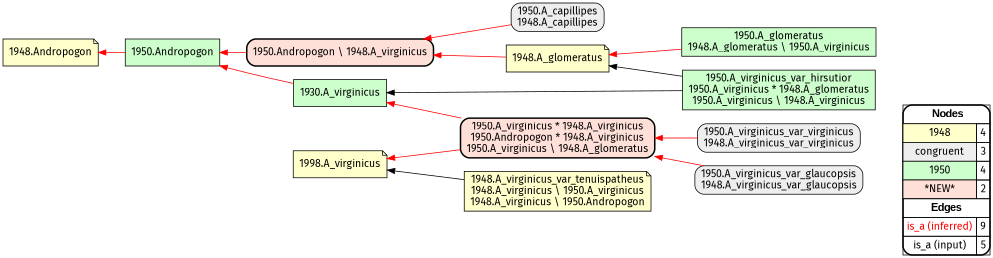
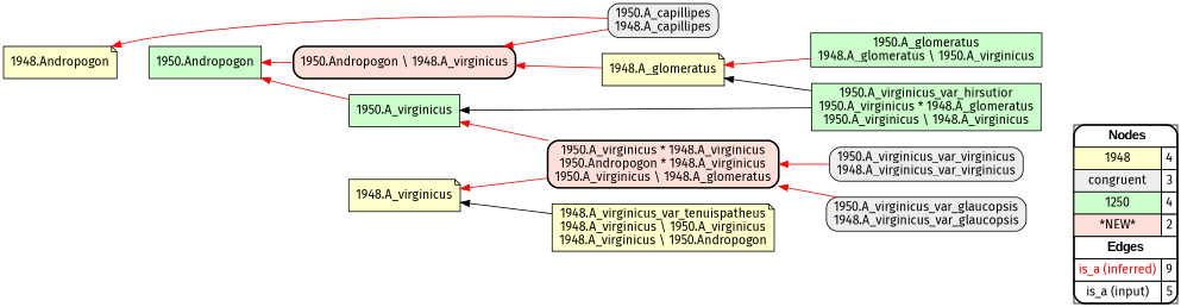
  digraph {
    fontname="Fira Sans"
    rankdir=RL
    node [fillcolor="#FFFFCC" fontname="Fira Sans" shape=box style=filled]
    edge [arrowhead=normal color="#FF0000" constraint=true fontname="Fira Sans" penwidth=1 style=solid]
-   n1 [fillcolor=white label=<   <TABLE BORDER="0" CELLBORDER="1" CELLSPACING="0" CELLPADDING="4">  <TR> <TD COLSPAN="2"><font face="Arial Black"> Nodes</font></TD> </TR>  <TR>   <TD bgcolor="#FFFFCC" fontname="helvetica">1948</TD>   <TD>4</TD>   </TR>  <TR>   <TD bgcolor="#EEEEEE" fontname="helvetica">congruent</TD>   <TD>3</TD>   </TR>  <TR>   <TD bgcolor="#CCFFCC" fontname="helvetica">1950</TD>   <TD>4</TD>   </TR>  <TR>   <TD bgcolor="#FFE0D8" fontname="helvetica">*NEW*</TD>   <TD>2</TD>   </TR>  <TR> <TD COLSPAN="2"><font face = "Arial Black"> Edges </font></TD> </TR>  <TR>   <TD><font color ="#FF0000">is_a (inferred)</font></TD><TD>9</TD> </TR> <TR>   <TD><font color ="#000000">is_a (input)</font></TD><TD>5</TD> </TR> </TABLE>   > margin=0 style="filled,rounded,bold"]
+   n1 [fillcolor=white label=<   <TABLE BORDER="0" CELLBORDER="1" CELLSPACING="0" CELLPADDING="4">  <TR> <TD COLSPAN="2"><font face="Arial Black"> Nodes</font></TD> </TR>  <TR>   <TD bgcolor="#FFFFCC" fontname="helvetica">1948</TD>   <TD>4</TD>   </TR>  <TR>   <TD bgcolor="#EEEEEE" fontname="helvetica">congruent</TD>   <TD>3</TD>   </TR>  <TR>   <TD bgcolor="#CCFFCC" fontname="helvetica">1250</TD>   <TD>4</TD>   </TR>  <TR>   <TD bgcolor="#FFE0D8" fontname="helvetica">*NEW*</TD>   <TD>2</TD>   </TR>  <TR> <TD COLSPAN="2"><font face = "Arial Black"> Edges </font></TD> </TR>  <TR>   <TD><font color ="#FF0000">is_a (inferred)</font></TD><TD>9</TD> </TR> <TR>   <TD><font color ="#000000">is_a (input)</font></TD><TD>5</TD> </TR> </TABLE>   > margin=0 style="filled,rounded,bold"]
    "1948.Andropogon" [shape=note]
    "1948.A_glomeratus" [shape=note]
    "1950.Andropogon \\ 1948.A_virginicus" [fillcolor="#FFE0D8" style="filled,rounded,bold"]
    "1950.Andropogon" [fillcolor="#CCFFCC"]
    "1948.A_virginicus_var_tenuispatheus\n1948.A_virginicus \\ 1950.A_virginicus\n1948.A_virginicus \\ 1950.Andropogon" [shape=note]
-   "1948.A_virginicus" [shape=note label="1998.A_virginicus"]
+   "1948.A_virginicus" [shape=note]
    "1950.A_capillipes\n1948.A_capillipes" [fillcolor="#EEEEEE" style="filled,rounded"]
    "1950.A_virginicus_var_virginicus\n1948.A_virginicus_var_virginicus" [fillcolor="#EEEEEE" style="filled,rounded"]
    "1950.A_virginicus * 1948.A_virginicus\n1950.Andropogon * 1948.A_virginicus\n1950.A_virginicus \\ 1948.A_glomeratus" [fillcolor="#FFE0D8" style="filled,rounded,bold"]
-   "1950.A_virginicus" [fillcolor="#CCFFCC" label="1930.A_virginicus"]
+   "1950.A_virginicus" [fillcolor="#CCFFCC"]
    "1950.A_virginicus_var_glaucopsis\n1948.A_virginicus_var_glaucopsis" [fillcolor="#EEEEEE" style="filled,rounded"]
    "1950.A_virginicus_var_hirsutior\n1950.A_virginicus * 1948.A_glomeratus\n1950.A_virginicus \\ 1948.A_virginicus" [fillcolor="#CCFFCC"]
    "1950.A_glomeratus\n1948.A_glomeratus \\ 1950.A_virginicus" [fillcolor="#CCFFCC"]
    subgraph sub_1 {
      rank=source
      n1
    }
    "1948.A_glomeratus" -> "1950.Andropogon \\ 1948.A_virginicus"
    "1950.Andropogon \\ 1948.A_virginicus" -> "1950.Andropogon"
-   "1950.Andropogon" -> "1948.Andropogon"
+   "1950.A_capillipes\n1948.A_capillipes" -> "1948.Andropogon"
    "1948.A_virginicus_var_tenuispatheus\n1948.A_virginicus \\ 1950.A_virginicus\n1948.A_virginicus \\ 1950.Andropogon" -> "1948.A_virginicus" [color="#000000"]
    "1950.A_capillipes\n1948.A_capillipes" -> "1950.Andropogon \\ 1948.A_virginicus"
    "1950.A_virginicus_var_virginicus\n1948.A_virginicus_var_virginicus" -> "1950.A_virginicus * 1948.A_virginicus\n1950.Andropogon * 1948.A_virginicus\n1950.A_virginicus \\ 1948.A_glomeratus"
    "1950.A_virginicus * 1948.A_virginicus\n1950.Andropogon * 1948.A_virginicus\n1950.A_virginicus \\ 1948.A_glomeratus" -> "1948.A_virginicus"
    "1950.A_virginicus * 1948.A_virginicus\n1950.Andropogon * 1948.A_virginicus\n1950.A_virginicus \\ 1948.A_glomeratus" -> "1950.A_virginicus"
    "1950.A_virginicus" -> "1950.Andropogon"
    "1950.A_virginicus_var_glaucopsis\n1948.A_virginicus_var_glaucopsis" -> "1950.A_virginicus * 1948.A_virginicus\n1950.Andropogon * 1948.A_virginicus\n1950.A_virginicus \\ 1948.A_glomeratus"
    "1950.A_virginicus_var_hirsutior\n1950.A_virginicus * 1948.A_glomeratus\n1950.A_virginicus \\ 1948.A_virginicus" -> "1948.A_glomeratus" [color="#000000"]
    "1950.A_virginicus_var_hirsutior\n1950.A_virginicus * 1948.A_glomeratus\n1950.A_virginicus \\ 1948.A_virginicus" -> "1950.A_virginicus" [color="#000000"]
    "1950.A_glomeratus\n1948.A_glomeratus \\ 1950.A_virginicus" -> "1948.A_glomeratus"
  }
